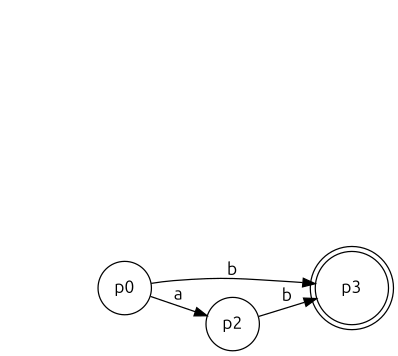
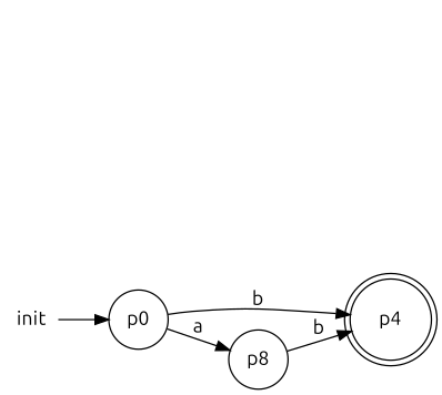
  digraph {
    fontname=Ubuntu
    rankdir=LR
    node [fontname=Ubuntu shape=circle]
    edge [fontname=Ubuntu]
+   init [height=0.0 shape=none width=0.0]
    n2 [label=p0]
-   p3 [shape=doublecircle]
-   p2
+   p3 [shape=doublecircle label=p4]
+   p2 [label=p8]
    "$" [attr=stackbottom style=invis]
    a [attr=COfA style=invis]
    b [attr=COfA style=invis]
    u [attr=cOfA style=invis]
+   init -> n2
    n2 -> p3 [label=b]
    n2 -> p2 [label=a]
    p2 -> p3 [label=b]
  }
